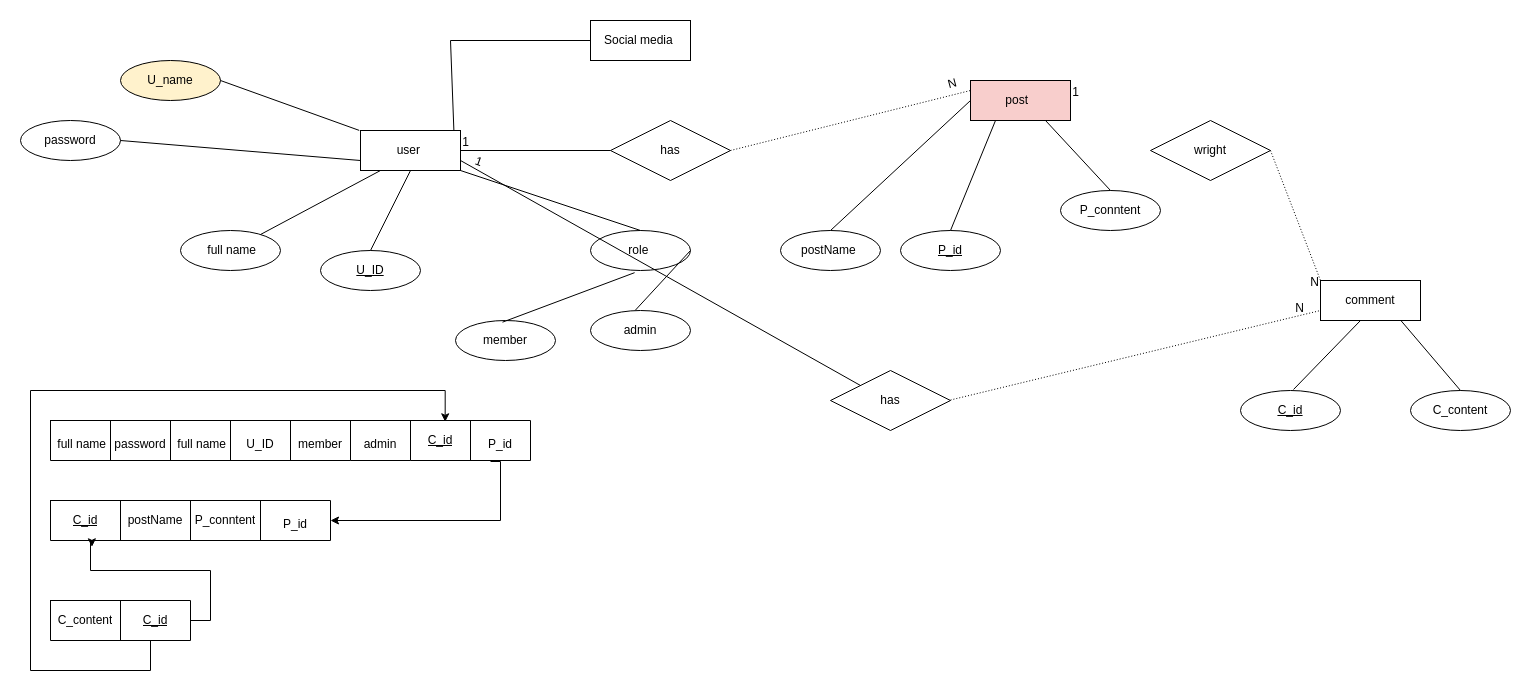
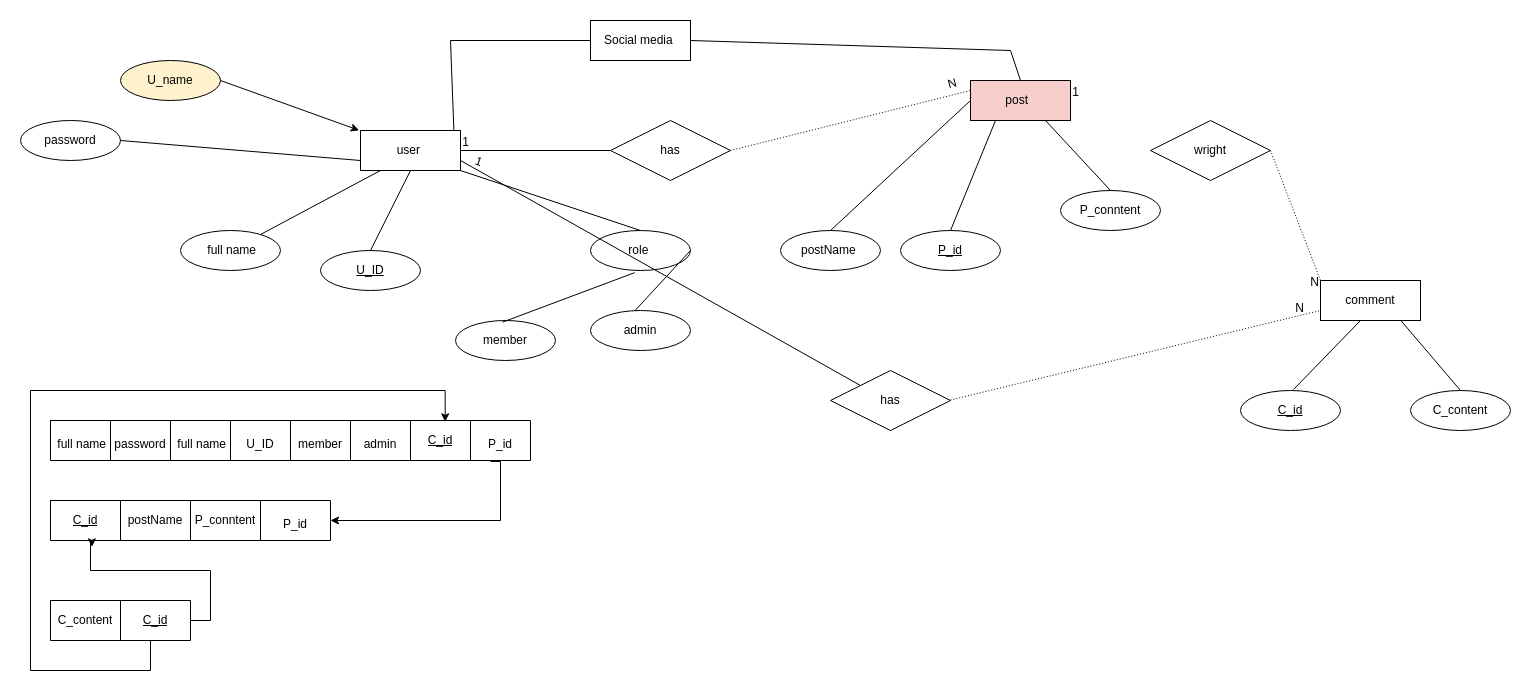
  <mxCell id="0" />
  <mxCell id="1" parent="0" />
  <mxCell id="2" value="role&amp;nbsp;" style="ellipse;whiteSpace=wrap;html=1;align=center;" parent="1" vertex="1"><mxGeometry x="590" y="230" width="100" height="40" as="geometry" /></mxCell>
  <mxCell id="3" value="Social media&amp;nbsp;" style="whiteSpace=wrap;html=1;align=center;" parent="1" vertex="1"><mxGeometry x="590" y="20" width="100" height="40" as="geometry" /></mxCell>
  <mxCell id="4" value="U_ID" style="ellipse;whiteSpace=wrap;html=1;align=center;fontStyle=4;" parent="1" vertex="1"><mxGeometry x="320" y="250" width="100" height="40" as="geometry" /></mxCell>
  <mxCell id="5" value="&amp;nbsp;full name" style="ellipse;whiteSpace=wrap;html=1;align=center;" parent="1" vertex="1"><mxGeometry x="180" y="230" width="100" height="40" as="geometry" /></mxCell>
  <mxCell id="6" value="password" style="ellipse;whiteSpace=wrap;html=1;align=center;" parent="1" vertex="1"><mxGeometry x="20" y="120" width="100" height="40" as="geometry" /></mxCell>
  <mxCell id="7" value="U_name" style="ellipse;whiteSpace=wrap;html=1;align=center;fillColor=#fff2cc;" parent="1" vertex="1"><mxGeometry x="120" y="60" width="100" height="40" as="geometry" /></mxCell>
  <mxCell id="8" value="user&amp;nbsp;" style="whiteSpace=wrap;html=1;align=center;" parent="1" vertex="1"><mxGeometry x="360" y="130" width="100" height="40" as="geometry" /></mxCell>
  <mxCell id="9" value="post&amp;nbsp;&amp;nbsp;" style="whiteSpace=wrap;html=1;align=center;fillColor=#f8cecc;" parent="1" vertex="1"><mxGeometry x="970" y="80" width="100" height="40" as="geometry" /></mxCell>
  <mxCell id="10" value="postName&amp;nbsp;" style="ellipse;whiteSpace=wrap;html=1;align=center;" parent="1" vertex="1"><mxGeometry x="780" y="230" width="100" height="40" as="geometry" /></mxCell>
  <mxCell id="11" value="P_id" style="ellipse;whiteSpace=wrap;html=1;align=center;fontStyle=4;" parent="1" vertex="1"><mxGeometry x="900" y="230" width="100" height="40" as="geometry" /></mxCell>
  <mxCell id="12" value="P_conntent" style="ellipse;whiteSpace=wrap;html=1;align=center;" parent="1" vertex="1"><mxGeometry x="1060" y="190" width="100" height="40" as="geometry" /></mxCell>
  <mxCell id="13" value="&lt;u&gt;C_id&lt;/u&gt;" style="ellipse;whiteSpace=wrap;html=1;align=center;fontStyle=4;" parent="1" vertex="1"><mxGeometry x="1240" y="390" width="100" height="40" as="geometry" /></mxCell>
  <mxCell id="14" value="C_content" style="ellipse;whiteSpace=wrap;html=1;align=center;" parent="1" vertex="1"><mxGeometry x="1410" y="390" width="100" height="40" as="geometry" /></mxCell>
  <mxCell id="15" value="" style="endArrow=none;html=1;rounded=0;entryX=0.5;entryY=1;entryDx=0;entryDy=0;" parent="1" edge="1"><mxGeometry width="50" height="50" relative="1" as="geometry"><mxPoint x="1293" y="389" as="sourcePoint" /><mxPoint x="1360" y="320" as="targetPoint" /></mxGeometry></mxCell>
  <mxCell id="16" value="" style="endArrow=none;html=1;rounded=0;entryX=1;entryY=1;entryDx=0;entryDy=0;exitX=0.5;exitY=0;exitDx=0;exitDy=0;" parent="1" source="14" edge="1"><mxGeometry width="50" height="50" relative="1" as="geometry"><mxPoint x="1300" y="390" as="sourcePoint" /><mxPoint x="1395.355" y="314.142" as="targetPoint" /></mxGeometry></mxCell>
  <mxCell id="17" value="" style="endArrow=none;html=1;rounded=0;entryX=0.75;entryY=1;entryDx=0;entryDy=0;exitX=0.5;exitY=0;exitDx=0;exitDy=0;" parent="1" source="12" target="9" edge="1"><mxGeometry width="50" height="50" relative="1" as="geometry"><mxPoint x="1100" y="220" as="sourcePoint" /><mxPoint x="1150" y="170" as="targetPoint" /></mxGeometry></mxCell>
  <mxCell id="18" value="" style="endArrow=none;html=1;rounded=0;entryX=0.25;entryY=1;entryDx=0;entryDy=0;exitX=0.5;exitY=0;exitDx=0;exitDy=0;" parent="1" source="11" target="9" edge="1"><mxGeometry width="50" height="50" relative="1" as="geometry"><mxPoint x="1050" y="240" as="sourcePoint" /><mxPoint x="1100" y="190" as="targetPoint" /></mxGeometry></mxCell>
  <mxCell id="19" value="" style="endArrow=none;html=1;rounded=0;exitX=0.5;exitY=0;exitDx=0;exitDy=0;entryX=0;entryY=0.5;entryDx=0;entryDy=0;" parent="1" source="10" target="9" edge="1"><mxGeometry width="50" height="50" relative="1" as="geometry"><mxPoint x="1050" y="250" as="sourcePoint" /><mxPoint x="1100" y="200" as="targetPoint" /></mxGeometry></mxCell>
- <mxCell id="20" value="" style="endArrow=none;html=1;rounded=0;entryX=-0.013;entryY=-0.003;entryDx=0;entryDy=0;exitX=1;exitY=0.5;exitDx=0;exitDy=0;entryPerimeter=0;" parent="1" source="7" target="8" edge="1"><mxGeometry width="50" height="50" relative="1" as="geometry"><mxPoint x="290" y="240" as="sourcePoint" /><mxPoint x="340" y="190" as="targetPoint" /></mxGeometry></mxCell>
+ <mxCell id="20" value="" style="endArrow=classic;html=1;rounded=0;entryX=-0.013;entryY=-0.003;entryDx=0;entryDy=0;exitX=1;exitY=0.5;exitDx=0;exitDy=0;entryPerimeter=0;" parent="1" source="7" target="8" edge="1"><mxGeometry width="50" height="50" relative="1" as="geometry"><mxPoint x="290" y="240" as="sourcePoint" /><mxPoint x="340" y="190" as="targetPoint" /></mxGeometry></mxCell>
  <mxCell id="21" value="" style="endArrow=none;html=1;rounded=0;exitX=1;exitY=0.5;exitDx=0;exitDy=0;entryX=0;entryY=0.75;entryDx=0;entryDy=0;" parent="1" source="6" target="8" edge="1"><mxGeometry width="50" height="50" relative="1" as="geometry"><mxPoint x="330" y="220" as="sourcePoint" /><mxPoint x="380" y="170" as="targetPoint" /></mxGeometry></mxCell>
  <mxCell id="22" value="" style="endArrow=none;html=1;rounded=0;" parent="1" source="5" edge="1"><mxGeometry width="50" height="50" relative="1" as="geometry"><mxPoint x="330" y="220" as="sourcePoint" /><mxPoint x="380" y="170" as="targetPoint" /></mxGeometry></mxCell>
  <mxCell id="23" value="" style="endArrow=none;html=1;rounded=0;entryX=0.5;entryY=1;entryDx=0;entryDy=0;exitX=0.5;exitY=0;exitDx=0;exitDy=0;" parent="1" source="4" target="8" edge="1"><mxGeometry width="50" height="50" relative="1" as="geometry"><mxPoint x="330" y="270" as="sourcePoint" /><mxPoint x="380" y="220" as="targetPoint" /></mxGeometry></mxCell>
  <mxCell id="24" value="" style="endArrow=none;html=1;rounded=0;dashed=1;dashPattern=1 2;exitX=1;exitY=0.5;exitDx=0;exitDy=0;entryX=0;entryY=0;entryDx=0;entryDy=0;" parent="1" source="32" target="66" edge="1"><mxGeometry relative="1" as="geometry"><mxPoint x="1250" y="180" as="sourcePoint" /><mxPoint x="1340" y="240" as="targetPoint" /></mxGeometry></mxCell>
  <mxCell id="25" value="" style="endArrow=none;html=1;rounded=0;exitX=1;exitY=1;exitDx=0;exitDy=0;entryX=0.5;entryY=0;entryDx=0;entryDy=0;" parent="1" source="8" target="2" edge="1"><mxGeometry relative="1" as="geometry"><mxPoint x="420" y="210" as="sourcePoint" /><mxPoint x="580" y="210" as="targetPoint" /></mxGeometry></mxCell>
  <mxCell id="26" value="" style="endArrow=none;html=1;rounded=0;exitX=0.934;exitY=0.006;exitDx=0;exitDy=0;exitPerimeter=0;entryX=0;entryY=0.5;entryDx=0;entryDy=0;" parent="1" source="8" target="3" edge="1"><mxGeometry relative="1" as="geometry"><mxPoint x="570" y="210" as="sourcePoint" /><mxPoint x="730" y="210" as="targetPoint" /><Array as="points"><mxPoint x="450" y="40" /></Array></mxGeometry></mxCell>
+ <mxCell id="27" value="" style="endArrow=none;html=1;rounded=0;exitX=1;exitY=0.5;exitDx=0;exitDy=0;entryX=0.5;entryY=0;entryDx=0;entryDy=0;" parent="1" source="3" target="9" edge="1"><mxGeometry relative="1" as="geometry"><mxPoint x="570" y="210" as="sourcePoint" /><mxPoint x="730" y="210" as="targetPoint" /><Array as="points"><mxPoint x="1010" y="50" /></Array></mxGeometry></mxCell>
  <mxCell id="28" value="admin" style="ellipse;whiteSpace=wrap;html=1;align=center;" parent="1" vertex="1"><mxGeometry x="590" y="310" width="100" height="40" as="geometry" /></mxCell>
  <mxCell id="29" value="member" style="ellipse;whiteSpace=wrap;html=1;align=center;" parent="1" vertex="1"><mxGeometry x="455" y="320" width="100" height="40" as="geometry" /></mxCell>
  <mxCell id="30" value="" style="endArrow=none;html=1;rounded=0;exitX=1;exitY=0.5;exitDx=0;exitDy=0;entryX=0.448;entryY=-0.006;entryDx=0;entryDy=0;entryPerimeter=0;" parent="1" source="2" target="28" edge="1"><mxGeometry relative="1" as="geometry"><mxPoint x="510" y="290" as="sourcePoint" /><mxPoint x="670" y="290" as="targetPoint" /></mxGeometry></mxCell>
  <mxCell id="31" value="" style="endArrow=none;html=1;rounded=0;exitX=0.441;exitY=1.054;exitDx=0;exitDy=0;exitPerimeter=0;entryX=0.47;entryY=0.042;entryDx=0;entryDy=0;entryPerimeter=0;" parent="1" source="2" target="29" edge="1"><mxGeometry relative="1" as="geometry"><mxPoint x="510" y="290" as="sourcePoint" /><mxPoint x="670" y="290" as="targetPoint" /></mxGeometry></mxCell>
  <mxCell id="32" value="wright" style="shape=rhombus;perimeter=rhombusPerimeter;whiteSpace=wrap;html=1;align=center;" parent="1" vertex="1"><mxGeometry x="1150" y="120" width="120" height="60" as="geometry" /></mxCell>
  <mxCell id="33" value="N" style="resizable=0;html=1;whiteSpace=wrap;align=right;verticalAlign=bottom;" parent="1" connectable="0" vertex="1"><mxGeometry x="1320" y="290" as="geometry" /></mxCell>
  <mxCell id="34" value="1" style="resizable=0;html=1;whiteSpace=wrap;align=right;verticalAlign=bottom;" parent="1" connectable="0" vertex="1"><mxGeometry x="1080" y="100" as="geometry" /></mxCell>
  <mxCell id="35" value="has" style="shape=rhombus;perimeter=rhombusPerimeter;whiteSpace=wrap;html=1;align=center;" parent="1" vertex="1"><mxGeometry x="610" y="120" width="120" height="60" as="geometry" /></mxCell>
  <mxCell id="36" value="" style="endArrow=none;html=1;rounded=0;exitX=1;exitY=0.5;exitDx=0;exitDy=0;entryX=0;entryY=0.5;entryDx=0;entryDy=0;" parent="1" source="8" target="35" edge="1"><mxGeometry relative="1" as="geometry"><mxPoint x="660" y="180" as="sourcePoint" /><mxPoint x="820" y="180" as="targetPoint" /></mxGeometry></mxCell>
  <mxCell id="37" value="" style="endArrow=none;html=1;rounded=0;dashed=1;dashPattern=1 2;entryX=0;entryY=0.25;entryDx=0;entryDy=0;exitX=1;exitY=0.5;exitDx=0;exitDy=0;" parent="1" source="35" target="9" edge="1"><mxGeometry relative="1" as="geometry"><mxPoint x="660" y="180" as="sourcePoint" /><mxPoint x="820" y="180" as="targetPoint" /></mxGeometry></mxCell>
  <mxCell id="38" value="N" style="resizable=0;html=1;whiteSpace=wrap;align=right;verticalAlign=bottom;rotation=-15;" parent="37" connectable="0" vertex="1"><mxGeometry x="1" relative="1" as="geometry"><mxPoint x="-10" as="offset" /></mxGeometry></mxCell>
  <mxCell id="39" value="1" style="resizable=0;html=1;whiteSpace=wrap;align=right;verticalAlign=bottom;" parent="1" connectable="0" vertex="1"><mxGeometry x="470" y="150" as="geometry" /></mxCell>
  <mxCell id="40" value="has" style="shape=rhombus;perimeter=rhombusPerimeter;whiteSpace=wrap;html=1;align=center;" parent="1" vertex="1"><mxGeometry x="830" y="370" width="120" height="60" as="geometry" /></mxCell>
  <mxCell id="41" value="" style="endArrow=none;html=1;rounded=0;dashed=1;dashPattern=1 2;entryX=0;entryY=0.75;entryDx=0;entryDy=0;" parent="1" target="66" edge="1"><mxGeometry relative="1" as="geometry"><mxPoint x="950" y="399.5" as="sourcePoint" /><mxPoint x="1270" y="320" as="targetPoint" /></mxGeometry></mxCell>
  <mxCell id="42" value="N" style="resizable=0;html=1;whiteSpace=wrap;align=right;verticalAlign=bottom;" parent="41" connectable="0" vertex="1"><mxGeometry x="1" relative="1" as="geometry"><mxPoint x="-15" y="6" as="offset" /></mxGeometry></mxCell>
  <mxCell id="43" value="" style="endArrow=none;html=1;rounded=0;entryX=0;entryY=0;entryDx=0;entryDy=0;exitX=1;exitY=0.75;exitDx=0;exitDy=0;" parent="1" source="8" target="40" edge="1"><mxGeometry relative="1" as="geometry"><mxPoint x="580" y="300" as="sourcePoint" /><mxPoint x="740" y="300" as="targetPoint" /></mxGeometry></mxCell>
  <mxCell id="44" value="1" style="resizable=0;html=1;whiteSpace=wrap;align=right;verticalAlign=bottom;rotation=20;" parent="1" connectable="0" vertex="1"><mxGeometry x="480" y="170" as="geometry" /></mxCell>
  <mxCell id="45" value="" style="shape=table;startSize=0;container=1;collapsible=0;childLayout=tableLayout;" vertex="1" parent="1"><mxGeometry x="50" y="420" width="300" height="40" as="geometry" /></mxCell>
  <mxCell id="46" value="" style="shape=tableRow;horizontal=0;startSize=0;swimlaneHead=0;swimlaneBody=0;strokeColor=inherit;top=0;left=0;bottom=0;right=0;collapsible=0;dropTarget=0;fillColor=none;points=[[0,0.5],[1,0.5]];portConstraint=eastwest;" vertex="1" parent="45"><mxGeometry width="300" height="40" as="geometry" /></mxCell>
  <mxCell id="47" value="&#10;&amp;nbsp;full name&#10;&#10;" style="shape=partialRectangle;html=1;whiteSpace=wrap;connectable=0;strokeColor=inherit;overflow=hidden;fillColor=none;top=0;left=0;bottom=0;right=0;pointerEvents=1;" vertex="1" parent="46"><mxGeometry width="60" height="40" as="geometry"><mxRectangle width="60" height="40" as="alternateBounds" /></mxGeometry></mxCell>
  <mxCell id="48" value="&#10;password&#10;&#10;" style="shape=partialRectangle;html=1;whiteSpace=wrap;connectable=0;strokeColor=inherit;overflow=hidden;fillColor=none;top=0;left=0;bottom=0;right=0;pointerEvents=1;" vertex="1" parent="46"><mxGeometry x="60" width="60" height="40" as="geometry"><mxRectangle width="60" height="40" as="alternateBounds" /></mxGeometry></mxCell>
  <mxCell id="49" value="&#10;&amp;nbsp;full name&#10;&#10;" style="shape=partialRectangle;html=1;whiteSpace=wrap;connectable=0;strokeColor=inherit;overflow=hidden;fillColor=none;top=0;left=0;bottom=0;right=0;pointerEvents=1;" vertex="1" parent="46"><mxGeometry x="120" width="60" height="40" as="geometry"><mxRectangle width="60" height="40" as="alternateBounds" /></mxGeometry></mxCell>
  <mxCell id="50" value="&#10;U_ID&#10;&#10;" style="shape=partialRectangle;html=1;whiteSpace=wrap;connectable=0;strokeColor=inherit;overflow=hidden;fillColor=none;top=0;left=0;bottom=0;right=0;pointerEvents=1;" vertex="1" parent="46"><mxGeometry x="180" width="60" height="40" as="geometry"><mxRectangle width="60" height="40" as="alternateBounds" /></mxGeometry></mxCell>
  <mxCell id="51" value="&lt;br&gt;member&lt;br&gt;&lt;br&gt;" style="shape=partialRectangle;html=1;whiteSpace=wrap;connectable=0;strokeColor=inherit;overflow=hidden;fillColor=none;top=0;left=0;bottom=0;right=0;pointerEvents=1;" vertex="1" parent="46"><mxGeometry x="240" width="60" height="40" as="geometry"><mxRectangle width="60" height="40" as="alternateBounds" /></mxGeometry></mxCell>
  <mxCell id="52" value="" style="shape=table;startSize=0;container=1;collapsible=0;childLayout=tableLayout;" vertex="1" parent="1"><mxGeometry x="350" y="420" width="60" height="40" as="geometry" /></mxCell>
  <mxCell id="53" value="" style="shape=tableRow;horizontal=0;startSize=0;swimlaneHead=0;swimlaneBody=0;strokeColor=inherit;top=0;left=0;bottom=0;right=0;collapsible=0;dropTarget=0;fillColor=none;points=[[0,0.5],[1,0.5]];portConstraint=eastwest;" vertex="1" parent="52"><mxGeometry width="60" height="40" as="geometry" /></mxCell>
  <mxCell id="54" value="&#10;admin&#10;&#10;" style="shape=partialRectangle;html=1;whiteSpace=wrap;connectable=0;strokeColor=inherit;overflow=hidden;fillColor=none;top=0;left=0;bottom=0;right=0;pointerEvents=1;" vertex="1" parent="53"><mxGeometry width="60" height="40" as="geometry"><mxRectangle width="60" height="40" as="alternateBounds" /></mxGeometry></mxCell>
  <mxCell id="55" value="" style="shape=table;startSize=0;container=1;collapsible=0;childLayout=tableLayout;" vertex="1" parent="1"><mxGeometry x="50" y="500" width="280" height="40" as="geometry" /></mxCell>
  <mxCell id="56" value="" style="shape=tableRow;horizontal=0;startSize=0;swimlaneHead=0;swimlaneBody=0;strokeColor=inherit;top=0;left=0;bottom=0;right=0;collapsible=0;dropTarget=0;fillColor=none;points=[[0,0.5],[1,0.5]];portConstraint=eastwest;" vertex="1" parent="55"><mxGeometry width="280" height="40" as="geometry" /></mxCell>
  <mxCell id="57" value="&lt;u&gt;C_id&lt;/u&gt;" style="shape=partialRectangle;html=1;whiteSpace=wrap;connectable=0;strokeColor=inherit;overflow=hidden;fillColor=none;top=0;left=0;bottom=0;right=0;pointerEvents=1;" vertex="1" parent="56"><mxGeometry width="70" height="40" as="geometry"><mxRectangle width="70" height="40" as="alternateBounds" /></mxGeometry></mxCell>
  <mxCell id="58" value="postName " style="shape=partialRectangle;html=1;whiteSpace=wrap;connectable=0;strokeColor=inherit;overflow=hidden;fillColor=none;top=0;left=0;bottom=0;right=0;pointerEvents=1;" vertex="1" parent="56"><mxGeometry x="70" width="70" height="40" as="geometry"><mxRectangle width="70" height="40" as="alternateBounds" /></mxGeometry></mxCell>
  <mxCell id="59" value="P_conntent" style="shape=partialRectangle;html=1;whiteSpace=wrap;connectable=0;strokeColor=inherit;overflow=hidden;fillColor=none;top=0;left=0;bottom=0;right=0;pointerEvents=1;" vertex="1" parent="56"><mxGeometry x="140" width="70" height="40" as="geometry"><mxRectangle width="70" height="40" as="alternateBounds" /></mxGeometry></mxCell>
  <mxCell id="60" value="&#10;P_id&#10;&#10;" style="shape=partialRectangle;html=1;whiteSpace=wrap;connectable=0;strokeColor=inherit;overflow=hidden;fillColor=none;top=0;left=0;bottom=0;right=0;pointerEvents=1;" vertex="1" parent="56"><mxGeometry x="210" width="70" height="40" as="geometry"><mxRectangle width="70" height="40" as="alternateBounds" /></mxGeometry></mxCell>
  <mxCell id="61" value="" style="shape=table;startSize=0;container=1;collapsible=0;childLayout=tableLayout;" vertex="1" parent="1"><mxGeometry x="410" y="420" width="120" height="40" as="geometry" /></mxCell>
  <mxCell id="62" value="" style="shape=tableRow;horizontal=0;startSize=0;swimlaneHead=0;swimlaneBody=0;strokeColor=inherit;top=0;left=0;bottom=0;right=0;collapsible=0;dropTarget=0;fillColor=none;points=[[0,0.5],[1,0.5]];portConstraint=eastwest;" vertex="1" parent="61"><mxGeometry width="120" height="40" as="geometry" /></mxCell>
  <mxCell id="63" value="&lt;u&gt;C_id&lt;/u&gt;" style="shape=partialRectangle;html=1;whiteSpace=wrap;connectable=0;strokeColor=inherit;overflow=hidden;fillColor=none;top=0;left=0;bottom=0;right=0;pointerEvents=1;" vertex="1" parent="62"><mxGeometry width="60" height="40" as="geometry"><mxRectangle width="60" height="40" as="alternateBounds" /></mxGeometry></mxCell>
  <mxCell id="64" value="&#10;P_id&#10;&#10;" style="shape=partialRectangle;html=1;whiteSpace=wrap;connectable=0;strokeColor=inherit;overflow=hidden;fillColor=none;top=0;left=0;bottom=0;right=0;pointerEvents=1;" vertex="1" parent="62"><mxGeometry x="60" width="60" height="40" as="geometry"><mxRectangle width="60" height="40" as="alternateBounds" /></mxGeometry></mxCell>
  <mxCell id="65" style="edgeStyle=orthogonalEdgeStyle;rounded=0;orthogonalLoop=1;jettySize=auto;html=1;entryX=1;entryY=0.5;entryDx=0;entryDy=0;" edge="1" parent="1" target="56"><mxGeometry relative="1" as="geometry"><mxPoint x="490" y="461" as="sourcePoint" /><Array as="points"><mxPoint x="500" y="461" /><mxPoint x="500" y="520" /></Array></mxGeometry></mxCell>
  <mxCell id="66" value="comment" style="whiteSpace=wrap;html=1;align=center;" vertex="1" parent="1"><mxGeometry x="1320" y="280" width="100" height="40" as="geometry" /></mxCell>
  <mxCell id="67" value="" style="shape=table;startSize=0;container=1;collapsible=0;childLayout=tableLayout;" vertex="1" parent="1"><mxGeometry x="50" y="600" width="140" height="40" as="geometry" /></mxCell>
  <mxCell id="68" value="" style="shape=tableRow;horizontal=0;startSize=0;swimlaneHead=0;swimlaneBody=0;strokeColor=inherit;top=0;left=0;bottom=0;right=0;collapsible=0;dropTarget=0;fillColor=none;points=[[0,0.5],[1,0.5]];portConstraint=eastwest;" vertex="1" parent="67"><mxGeometry width="140" height="40" as="geometry" /></mxCell>
  <mxCell id="69" value="C_content" style="shape=partialRectangle;html=1;whiteSpace=wrap;connectable=0;strokeColor=inherit;overflow=hidden;fillColor=none;top=0;left=0;bottom=0;right=0;pointerEvents=1;" vertex="1" parent="68"><mxGeometry width="70" height="40" as="geometry"><mxRectangle width="70" height="40" as="alternateBounds" /></mxGeometry></mxCell>
  <mxCell id="70" value="&lt;u&gt;C_id&lt;/u&gt;" style="shape=partialRectangle;html=1;whiteSpace=wrap;connectable=0;strokeColor=inherit;overflow=hidden;fillColor=none;top=0;left=0;bottom=0;right=0;pointerEvents=1;" vertex="1" parent="68"><mxGeometry x="70" width="70" height="40" as="geometry"><mxRectangle width="70" height="40" as="alternateBounds" /></mxGeometry></mxCell>
  <mxCell id="71" style="edgeStyle=orthogonalEdgeStyle;rounded=0;orthogonalLoop=1;jettySize=auto;html=1;entryX=0.148;entryY=1.158;entryDx=0;entryDy=0;entryPerimeter=0;" edge="1" parent="1" source="68" target="56"><mxGeometry relative="1" as="geometry"><Array as="points"><mxPoint x="210" y="620" /><mxPoint x="210" y="570" /><mxPoint x="90" y="570" /><mxPoint x="90" y="540" /></Array></mxGeometry></mxCell>
  <mxCell id="72" style="edgeStyle=orthogonalEdgeStyle;rounded=0;orthogonalLoop=1;jettySize=auto;html=1;entryX=0.289;entryY=0.033;entryDx=0;entryDy=0;entryPerimeter=0;" edge="1" parent="1" source="68" target="62"><mxGeometry relative="1" as="geometry"><Array as="points"><mxPoint x="150" y="670" /><mxPoint x="30" y="670" /><mxPoint x="30" y="390" /><mxPoint x="445" y="390" /></Array></mxGeometry></mxCell>
